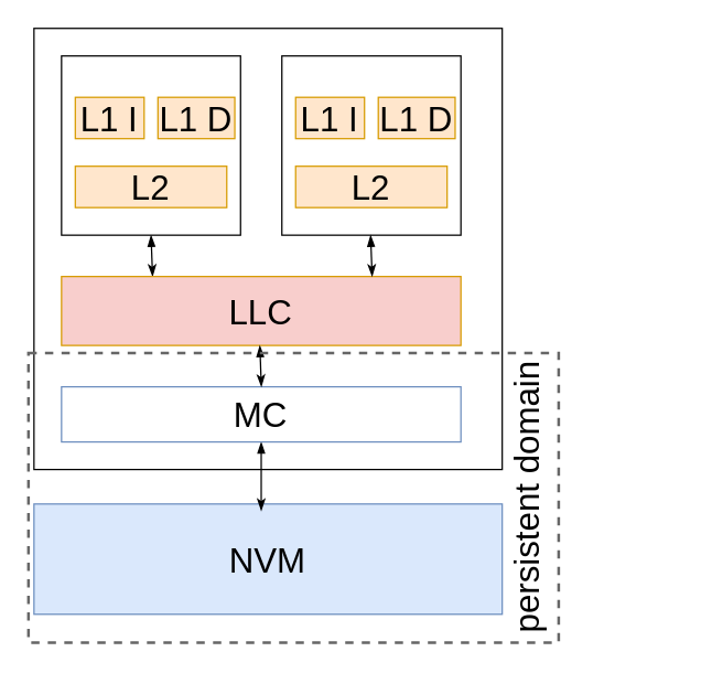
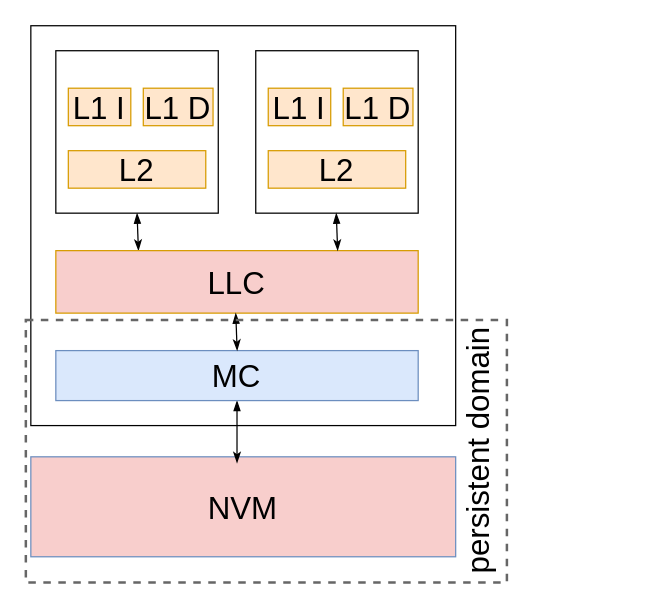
  <mxCell id="0" />
  <mxCell id="1" parent="0" />
  <mxCell id="2" value="" style="rounded=0;whiteSpace=wrap;html=1;fontSize=25;fontStyle=0" parent="1" vertex="1"><mxGeometry x="24.18" y="20" width="340" height="320" as="geometry" /></mxCell>
  <mxCell id="3" style="rounded=0;orthogonalLoop=1;jettySize=auto;html=1;exitX=0.5;exitY=1;exitDx=0;exitDy=0;entryX=0.228;entryY=0;entryDx=0;entryDy=0;entryPerimeter=0;fontSize=25;startArrow=blockThin;startFill=1;endArrow=classicThin;endFill=1;strokeWidth=1;fontStyle=0" parent="1" source="4" target="12" edge="1"><mxGeometry relative="1" as="geometry" /></mxCell>
  <mxCell id="4" value="" style="whiteSpace=wrap;html=1;aspect=fixed;fontStyle=0;fontSize=25;" parent="1" vertex="1"><mxGeometry x="44.18" y="40" width="130" height="130" as="geometry" /></mxCell>
  <mxCell id="5" value="L2" style="rounded=0;whiteSpace=wrap;html=1;fontSize=25;fillColor=#ffe6cc;strokeColor=#d79b00;fontStyle=0" parent="1" vertex="1"><mxGeometry x="54.18" y="120" width="110" height="30" as="geometry" /></mxCell>
  <mxCell id="6" value="&lt;font style=&quot;font-size: 25px;&quot;&gt;L1 D&lt;/font&gt;" style="rounded=0;whiteSpace=wrap;html=1;fontSize=25;fillColor=#ffe6cc;strokeColor=#d79b00;fontStyle=0" parent="1" vertex="1"><mxGeometry x="114.18" y="70" width="55.82" height="30" as="geometry" /></mxCell>
  <mxCell id="7" value="&lt;font style=&quot;font-size: 25px;&quot;&gt;L1 I&lt;/font&gt;" style="rounded=0;whiteSpace=wrap;html=1;fontSize=25;fillColor=#ffe6cc;strokeColor=#d79b00;fontStyle=0" parent="1" vertex="1"><mxGeometry x="54.18" y="70" width="50" height="30" as="geometry" /></mxCell>
  <mxCell id="8" value="" style="whiteSpace=wrap;html=1;aspect=fixed;fontStyle=0;fontSize=25;" parent="1" vertex="1"><mxGeometry x="204.18" y="40" width="130" height="130" as="geometry" /></mxCell>
  <mxCell id="9" value="L2" style="rounded=0;whiteSpace=wrap;html=1;fontSize=25;fillColor=#ffe6cc;strokeColor=#d79b00;fontStyle=0" parent="1" vertex="1"><mxGeometry x="214.18" y="120" width="110" height="30" as="geometry" /></mxCell>
  <mxCell id="10" value="&lt;font style=&quot;font-size: 25px;&quot;&gt;L1 D&lt;/font&gt;" style="rounded=0;whiteSpace=wrap;html=1;fontSize=25;fillColor=#ffe6cc;strokeColor=#d79b00;fontStyle=0" parent="1" vertex="1"><mxGeometry x="274.18" y="70" width="55.82" height="30" as="geometry" /></mxCell>
  <mxCell id="11" value="&lt;font style=&quot;font-size: 25px;&quot;&gt;L1 I&lt;/font&gt;" style="rounded=0;whiteSpace=wrap;html=1;fontSize=25;fillColor=#ffe6cc;strokeColor=#d79b00;fontStyle=0" parent="1" vertex="1"><mxGeometry x="214.18" y="70" width="50" height="30" as="geometry" /></mxCell>
  <mxCell id="12" value="LLC" style="rounded=0;whiteSpace=wrap;html=1;fontSize=25;fillColor=#f8cecc;strokeColor=#d79b00;fontStyle=0;" parent="1" vertex="1"><mxGeometry x="44.18" y="200" width="290" height="50" as="geometry" /></mxCell>
- <mxCell id="13" value="NVM" style="rounded=0;whiteSpace=wrap;html=1;fontSize=25;fillColor=#dae8fc;strokeColor=#6c8ebf;fontStyle=0" parent="1" vertex="1"><mxGeometry x="24.18" y="365" width="340" height="80" as="geometry" /></mxCell>
+ <mxCell id="13" value="NVM" style="rounded=0;whiteSpace=wrap;html=1;fontSize=25;fillColor=#f8cecc;strokeColor=#6c8ebf;fontStyle=0;" parent="1" vertex="1"><mxGeometry x="24.18" y="365" width="340" height="80" as="geometry" /></mxCell>
  <mxCell id="14" style="edgeStyle=none;rounded=0;orthogonalLoop=1;jettySize=auto;html=1;exitX=0.5;exitY=1;exitDx=0;exitDy=0;fontSize=25;startArrow=blockThin;startFill=1;endArrow=classicThin;endFill=1;strokeWidth=1;fontStyle=0" parent="1" source="15" edge="1"><mxGeometry relative="1" as="geometry"><mxPoint x="189.18" y="370" as="targetPoint" /></mxGeometry></mxCell>
- <mxCell id="15" value="MC" style="rounded=0;whiteSpace=wrap;html=1;fontSize=25;fillColor=#ffffff;strokeColor=#6c8ebf;fontStyle=0;" parent="1" vertex="1"><mxGeometry x="44.18" y="280" width="290" height="40" as="geometry" /></mxCell>
+ <mxCell id="15" value="MC" style="rounded=0;whiteSpace=wrap;html=1;fontSize=25;fillColor=#dae8fc;strokeColor=#6c8ebf;fontStyle=0" parent="1" vertex="1"><mxGeometry x="44.18" y="280" width="290" height="40" as="geometry" /></mxCell>
  <mxCell id="16" style="rounded=0;orthogonalLoop=1;jettySize=auto;html=1;exitX=0.5;exitY=1;exitDx=0;exitDy=0;entryX=0.228;entryY=0;entryDx=0;entryDy=0;entryPerimeter=0;fontSize=25;startArrow=blockThin;startFill=1;endArrow=classicThin;endFill=1;strokeWidth=1;fontStyle=0" parent="1" edge="1"><mxGeometry relative="1" as="geometry"><mxPoint x="268.62" y="170" as="sourcePoint" /><mxPoint x="269.74" y="200" as="targetPoint" /></mxGeometry></mxCell>
  <mxCell id="17" style="rounded=0;orthogonalLoop=1;jettySize=auto;html=1;exitX=0.5;exitY=1;exitDx=0;exitDy=0;entryX=0.228;entryY=0;entryDx=0;entryDy=0;entryPerimeter=0;fontSize=25;startArrow=blockThin;startFill=1;endArrow=classicThin;endFill=1;strokeWidth=1;fontStyle=0" parent="1" edge="1"><mxGeometry relative="1" as="geometry"><mxPoint x="188.18" y="250" as="sourcePoint" /><mxPoint x="189.3" y="280" as="targetPoint" /></mxGeometry></mxCell>
  <mxCell id="18" value="" style="rounded=0;whiteSpace=wrap;html=1;fontSize=25;strokeWidth=2;strokeColor=#666666;fontColor=#333333;fontStyle=0;fillColor=none;dashed=1;" parent="1" vertex="1"><mxGeometry x="20.18" y="255.5" width="385" height="210" as="geometry" /></mxCell>
  <mxCell id="19" value="persistent domain" style="text;html=1;strokeColor=none;fillColor=none;align=center;verticalAlign=middle;whiteSpace=wrap;rounded=0;fontSize=25;rotation=270;fontStyle=0;fontFamily=Helvetica;" parent="1" vertex="1"><mxGeometry x="267.87" y="350.5" width="226.63" height="20" as="geometry" /></mxCell>
